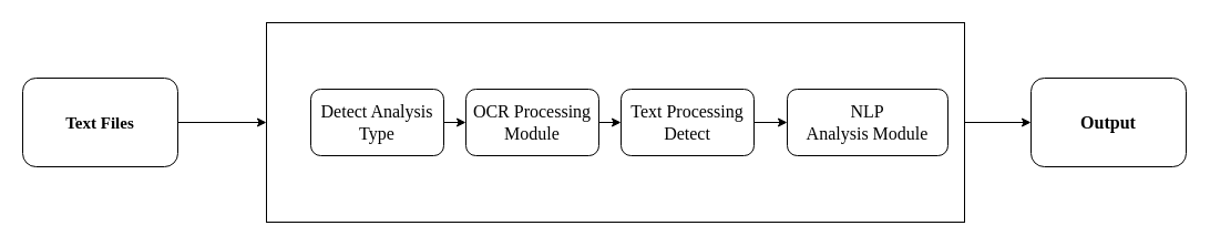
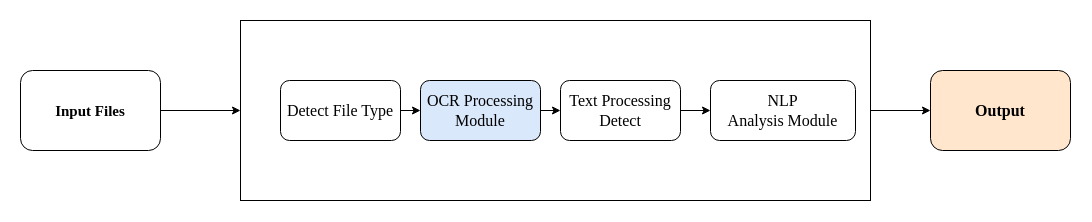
  <mxCell id="0" />
  <mxCell id="1" parent="0" />
  <mxCell id="2" value="" style="rounded=0;whiteSpace=wrap;html=1;fontFamily=Times New Roman;" vertex="1" parent="1"><mxGeometry x="240" y="20" width="630" height="180" as="geometry" /></mxCell>
- <mxCell id="3" value="&lt;b&gt;&lt;font style=&quot;font-size: 15px;&quot;&gt;Text Files&lt;/font&gt;&lt;/b&gt;" style="rounded=1;whiteSpace=wrap;html=1;fontFamily=Times New Roman;" vertex="1" parent="1"><mxGeometry x="20" y="70" width="140" height="80" as="geometry" /></mxCell>
+ <mxCell id="3" value="&lt;b&gt;&lt;font style=&quot;font-size: 15px;&quot;&gt;Input Files&lt;/font&gt;&lt;/b&gt;" style="rounded=1;whiteSpace=wrap;html=1;fontFamily=Times New Roman;" vertex="1" parent="1"><mxGeometry x="20" y="70" width="140" height="80" as="geometry" /></mxCell>
  <mxCell id="4" value="" style="endArrow=classic;html=1;rounded=0;entryX=0;entryY=0.5;entryDx=0;entryDy=0;fontFamily=Times New Roman;" edge="1" parent="1" target="2"><mxGeometry width="50" height="50" relative="1" as="geometry"><mxPoint x="160" y="110" as="sourcePoint" /><mxPoint x="210" y="60" as="targetPoint" /></mxGeometry></mxCell>
- <mxCell id="5" value="&lt;font style=&quot;font-size: 16px;&quot;&gt;Detect Analysis Type&lt;/font&gt;" style="rounded=1;whiteSpace=wrap;html=1;fontFamily=Times New Roman;" vertex="1" parent="1"><mxGeometry x="280" y="80" width="120" height="60" as="geometry" /></mxCell>
- <mxCell id="6" value="&lt;font style=&quot;font-size: 16px;&quot;&gt;OCR Processing&lt;br&gt;Module&lt;/font&gt;" style="rounded=1;whiteSpace=wrap;html=1;fontFamily=Times New Roman;" vertex="1" parent="1"><mxGeometry x="420" y="80" width="120" height="60" as="geometry" /></mxCell>
+ <mxCell id="5" value="&lt;font style=&quot;font-size: 16px;&quot;&gt;Detect File Type&lt;/font&gt;" style="rounded=1;whiteSpace=wrap;html=1;fontFamily=Times New Roman;" vertex="1" parent="1"><mxGeometry x="280" y="80" width="120" height="60" as="geometry" /></mxCell>
+ <mxCell id="6" value="&lt;font style=&quot;font-size: 16px;&quot;&gt;OCR Processing&lt;br&gt;Module&lt;/font&gt;" style="rounded=1;whiteSpace=wrap;html=1;fontFamily=Times New Roman;fillColor=#dae8fc;" vertex="1" parent="1"><mxGeometry x="420" y="80" width="120" height="60" as="geometry" /></mxCell>
  <mxCell id="7" value="&lt;font style=&quot;font-size: 16px;&quot;&gt;Text Processing&lt;br&gt;Detect&lt;/font&gt;" style="rounded=1;whiteSpace=wrap;html=1;fontFamily=Times New Roman;" vertex="1" parent="1"><mxGeometry x="560" y="80" width="120" height="60" as="geometry" /></mxCell>
  <mxCell id="8" value="&lt;font style=&quot;font-size: 16px;&quot;&gt;NLP&lt;br&gt;Analysis Module&lt;/font&gt;" style="rounded=1;whiteSpace=wrap;html=1;fontFamily=Times New Roman;" vertex="1" parent="1"><mxGeometry x="710" y="80" width="145" height="60" as="geometry" /></mxCell>
  <mxCell id="9" value="" style="endArrow=classic;html=1;rounded=0;entryX=0;entryY=0.5;entryDx=0;entryDy=0;fontFamily=Times New Roman;" edge="1" parent="1"><mxGeometry width="50" height="50" relative="1" as="geometry"><mxPoint x="870" y="110" as="sourcePoint" /><mxPoint x="930" y="110" as="targetPoint" /></mxGeometry></mxCell>
  <mxCell id="10" value="" style="endArrow=classic;html=1;rounded=0;entryX=0;entryY=0.5;entryDx=0;entryDy=0;fontFamily=Times New Roman;" edge="1" parent="1" target="6"><mxGeometry width="50" height="50" relative="1" as="geometry"><mxPoint x="400" y="110" as="sourcePoint" /><mxPoint x="450" y="60" as="targetPoint" /></mxGeometry></mxCell>
  <mxCell id="11" value="" style="endArrow=classic;html=1;rounded=0;entryX=0;entryY=0.5;entryDx=0;entryDy=0;fontFamily=Times New Roman;" edge="1" parent="1" target="8"><mxGeometry width="50" height="50" relative="1" as="geometry"><mxPoint x="680" y="110" as="sourcePoint" /><mxPoint x="730" y="60" as="targetPoint" /></mxGeometry></mxCell>
  <mxCell id="12" value="" style="endArrow=classic;html=1;rounded=0;entryX=0;entryY=0.5;entryDx=0;entryDy=0;fontFamily=Times New Roman;" edge="1" parent="1" target="7"><mxGeometry width="50" height="50" relative="1" as="geometry"><mxPoint x="540" y="110" as="sourcePoint" /><mxPoint x="590" y="60" as="targetPoint" /></mxGeometry></mxCell>
- <mxCell id="13" value="Output" style="rounded=1;whiteSpace=wrap;html=1;fontFamily=Times New Roman;fontStyle=1;fontSize=16;" vertex="1" parent="1"><mxGeometry x="930" y="70" width="140" height="80" as="geometry" /></mxCell>
+ <mxCell id="13" value="Output" style="rounded=1;whiteSpace=wrap;html=1;fontFamily=Times New Roman;fontStyle=1;fontSize=16;fillColor=#ffe6cc;" vertex="1" parent="1"><mxGeometry x="930" y="70" width="140" height="80" as="geometry" /></mxCell>
